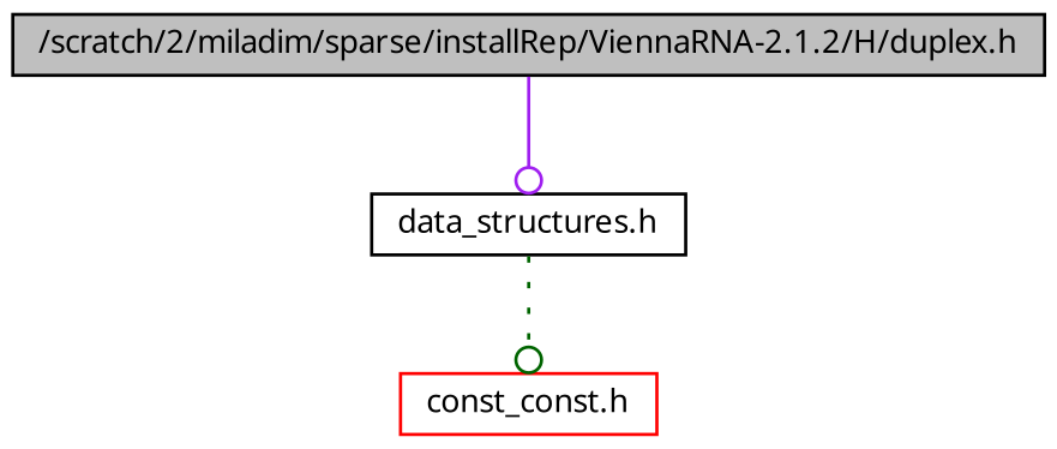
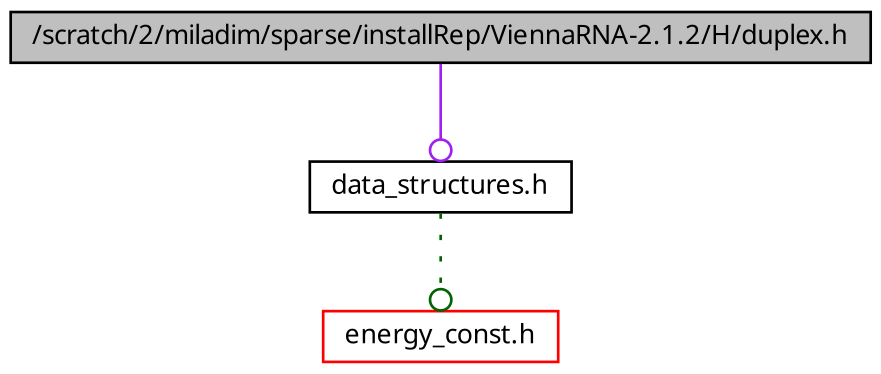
  digraph {
    rankdir=TB
    node [color=black fontname="FreeSans.ttf" fontsize=10 shape=record]
    edge [fontname="FreeSans.ttf" fontsize=10 labelfontname="FreeSans.ttf" labelfontsize=10 arrowhead=odot]
    n1 [fillcolor=grey75 fontcolor=black height=0.2 label="/scratch/2/miladim/sparse/installRep/ViennaRNA-2.1.2/H/duplex.h" style=filled width=0.4]
    n2 [height=0.2 label="data_structures.h" width=0.4]
-   n3 [color=red height=0.2 label="const_const.h" width=0.4]
+   n3 [color=red height=0.2 label="energy_const.h" width=0.4]
    n1 -> n2 [color=purple style=solid]
    n2 -> n3 [color=darkgreen style=dotted]
  }
